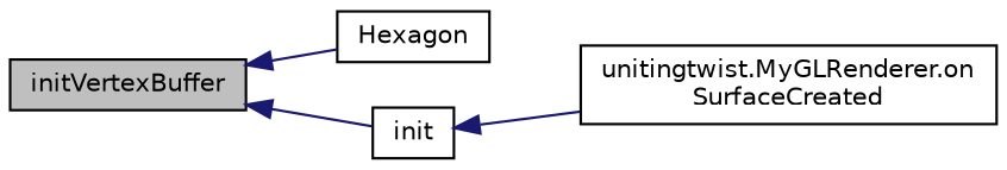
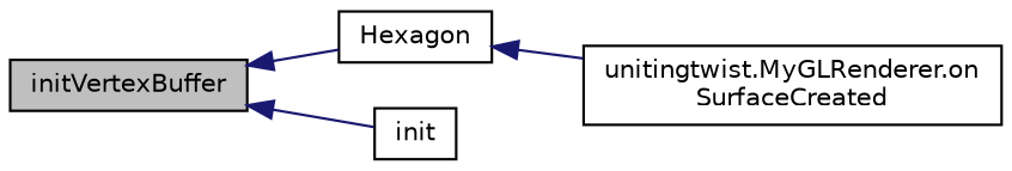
  digraph {
    rankdir=LR
    node [color=black fillcolor=white fontname=Helvetica fontsize=10 shape=record style=filled]
    edge [color=midnightblue dir=back fontname=Helvetica fontsize=10 labelfontname=Helvetica labelfontsize=10 style=solid]
    n1 [fillcolor=grey75 fontcolor=black height=0.2 label=initVertexBuffer width=0.4]
    n2 [height=0.2 label=Hexagon width=0.4]
    n3 [height=0.2 label=init width=0.4]
    n4 [height=0.2 label="unitingtwist.MyGLRenderer.on\lSurfaceCreated" width=0.4]
    n1 -> n2
    n1 -> n3
-   n3 -> n4
+   n2 -> n4
  }
